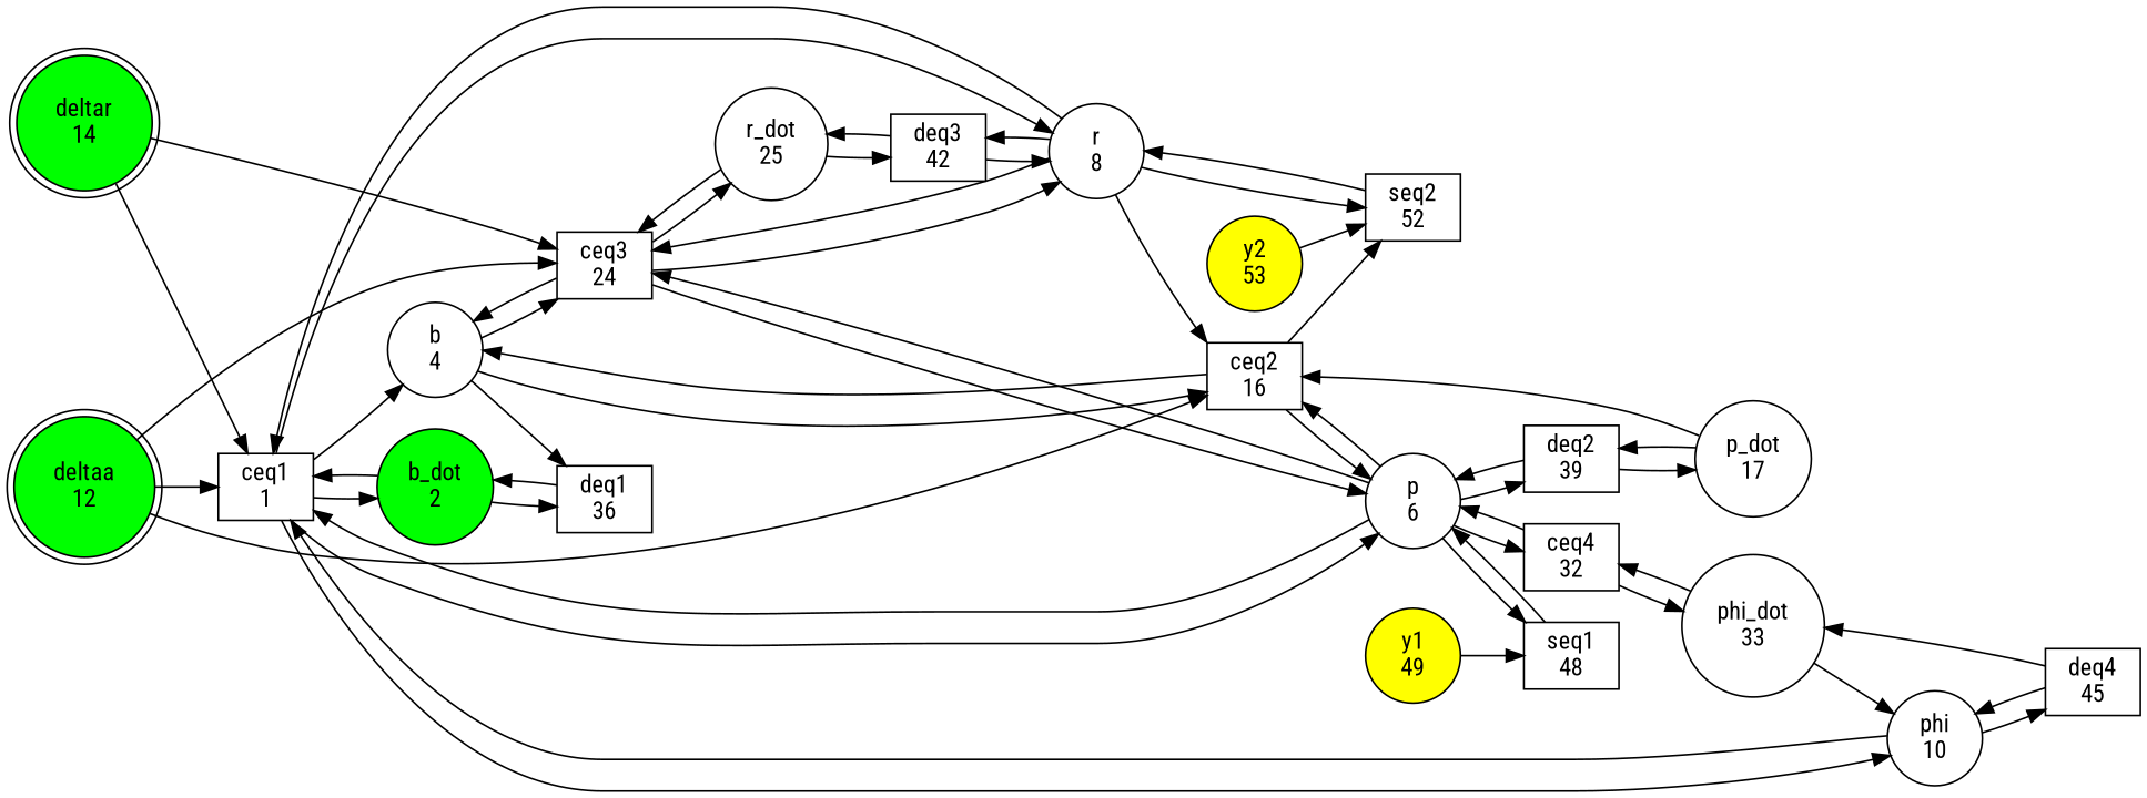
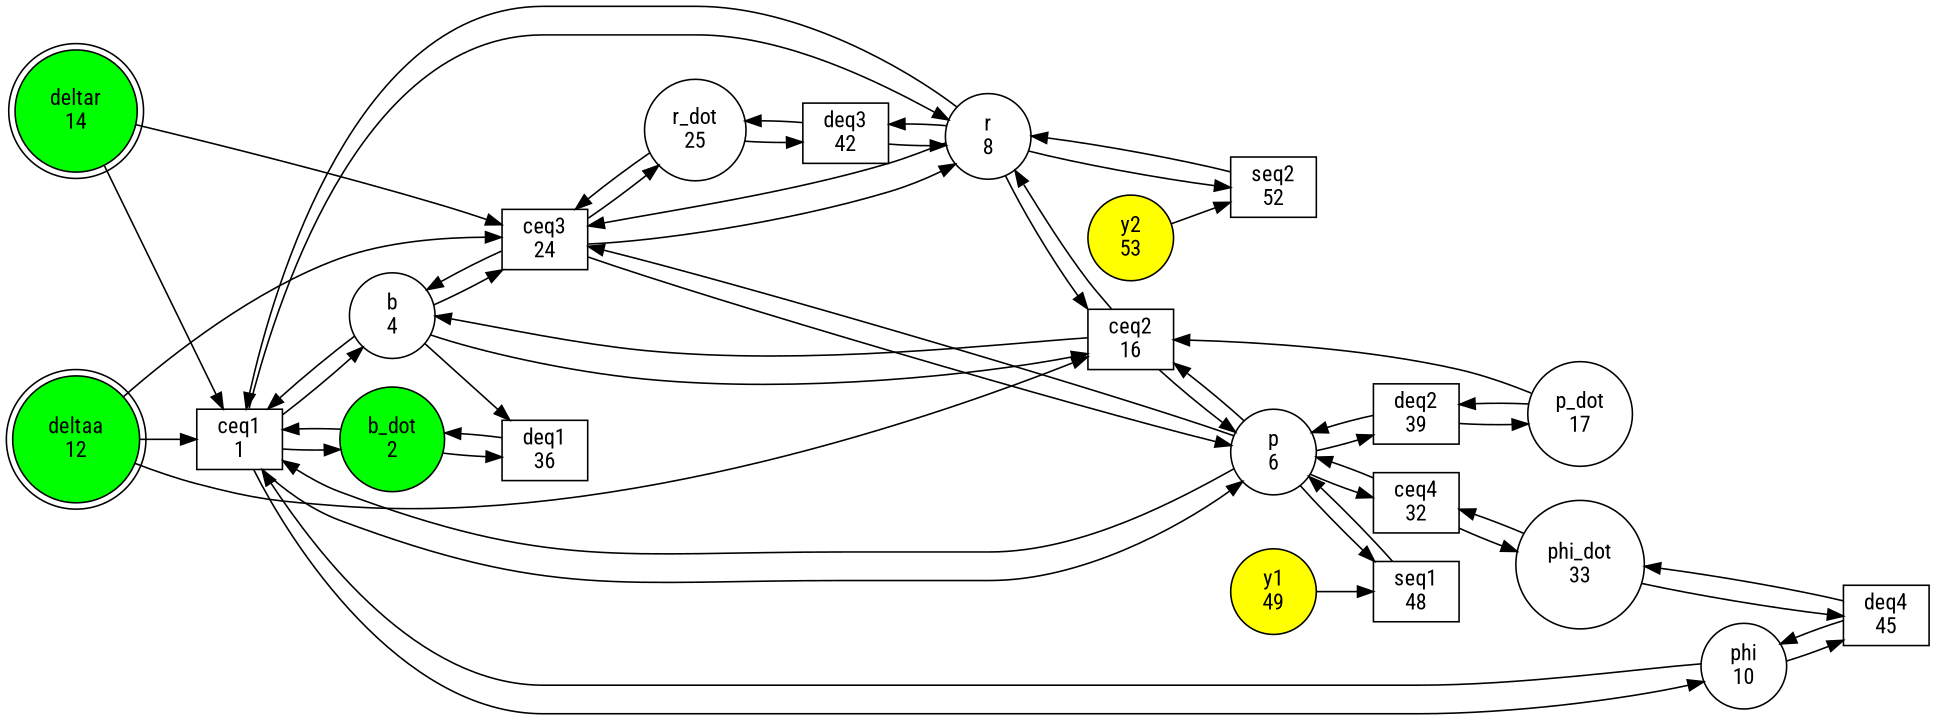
  digraph {
    fontname="Roboto Condensed"
    rankdir=LR
    node [fillcolor=white fontname="Roboto Condensed" shape=box style=filled]
    edge [fontname="Roboto Condensed" penwidth=1]
    n1 [label="ceq1\n1"]
    n2 [fillcolor=green label="b_dot\n2" shape=circle]
    n3 [label="b\n4" shape=circle]
    n4 [label="p\n6" shape=circle]
    n5 [label="r\n8" shape=circle]
    n6 [label="phi\n10" shape=circle]
    n7 [label="deq1\n36"]
    n8 [label="ceq2\n16"]
    n9 [label="ceq3\n24"]
    n10 [label="ceq4\n32"]
    n11 [label="deq2\n39"]
    n12 [label="seq1\n48"]
    n13 [label="deq3\n42"]
    n14 [label="seq2\n52"]
    n15 [label="deq4\n45"]
    n16 [label="p_dot\n17" shape=circle]
    n17 [label="r_dot\n25" shape=circle]
    n18 [label="phi_dot\n33" shape=circle]
    n19 [fillcolor=green label="deltaa\n12" shape=doublecircle]
    n20 [fillcolor=green label="deltar\n14" shape=doublecircle]
    n21 [fillcolor=yellow label="y1\n49" shape=circle]
    n22 [fillcolor=yellow label="y2\n53" shape=circle]
    n1 -> n2
    n1 -> n3
    n1 -> n4
    n1 -> n5
    n1 -> n6
    n2 -> n1
    n2 -> n7
+   n3 -> n1
    n3 -> n7
    n3 -> n8
    n3 -> n9
    n4 -> n1
    n4 -> n8
    n4 -> n9
    n4 -> n10
    n4 -> n11
    n4 -> n12
    n5 -> n1
    n5 -> n8
    n5 -> n9
    n5 -> n13
    n5 -> n14
    n6 -> n1
    n6 -> n15
    n7 -> n2
    n8 -> n3
    n8 -> n4
-   n8 -> n14
+   n8 -> n5
    n9 -> n3
    n9 -> n4
    n9 -> n5
    n9 -> n17
    n10 -> n4
    n10 -> n18
    n11 -> n4
    n11 -> n16
    n12 -> n4
    n13 -> n5
    n13 -> n17
    n14 -> n5
    n15 -> n6
    n15 -> n18
    n16 -> n8
    n16 -> n11
    n17 -> n9
    n17 -> n13
    n18 -> n10
-   n18 -> n6
+   n18 -> n15
    n19 -> n1
    n19 -> n8
    n19 -> n9
    n20 -> n1
    n20 -> n9
    n21 -> n12
    n22 -> n14
  }
